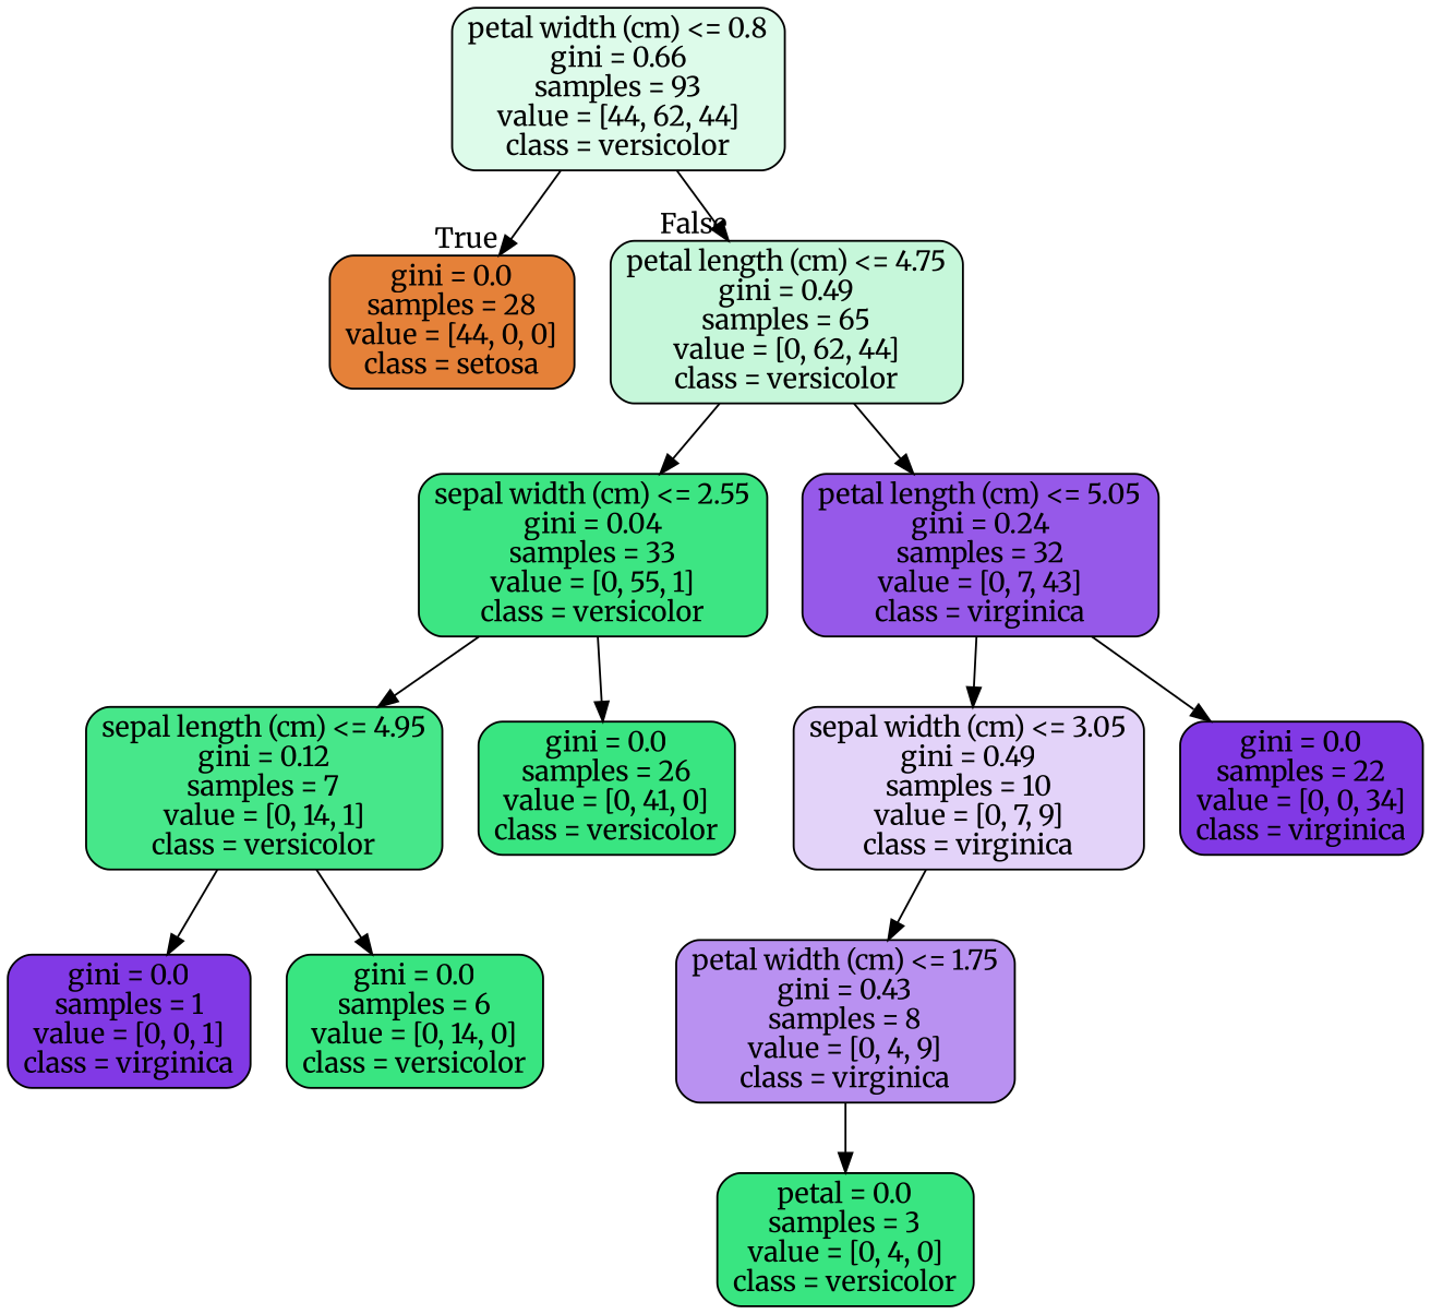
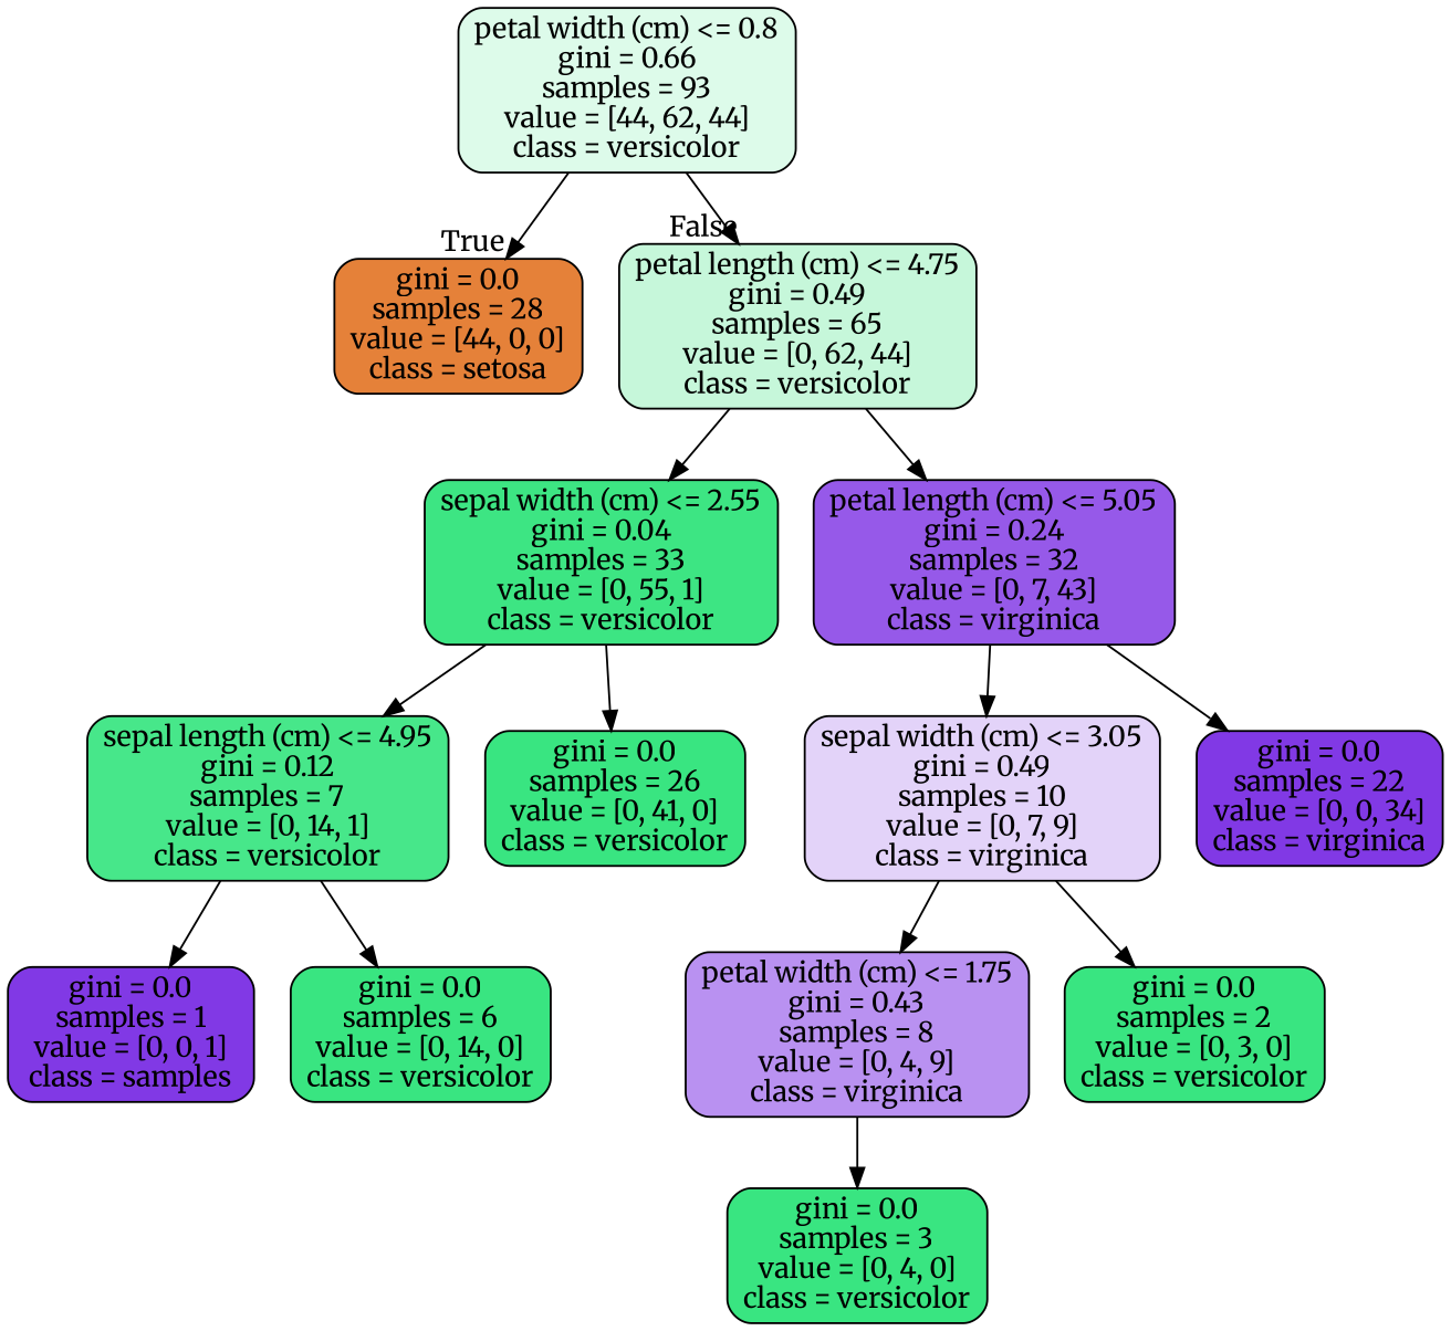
  digraph {
    fontname=Merriweather
    node [color=black fillcolor="#39e581" fontname=Merriweather shape=box style="filled, rounded"]
    edge [fontname=Merriweather]
    n1 [fillcolor="#ddfbea" label="petal width (cm) <= 0.8\ngini = 0.66\nsamples = 93\nvalue = [44, 62, 44]\nclass = versicolor"]
    n2 [fillcolor="#e58139" label="gini = 0.0\nsamples = 28\nvalue = [44, 0, 0]\nclass = setosa"]
    n3 [fillcolor="#c6f7da" label="petal length (cm) <= 4.75\ngini = 0.49\nsamples = 65\nvalue = [0, 62, 44]\nclass = versicolor"]
    n4 [fillcolor="#3de583" label="sepal width (cm) <= 2.55\ngini = 0.04\nsamples = 33\nvalue = [0, 55, 1]\nclass = versicolor"]
    n5 [fillcolor="#9659e9" label="petal length (cm) <= 5.05\ngini = 0.24\nsamples = 32\nvalue = [0, 7, 43]\nclass = virginica"]
    n6 [fillcolor="#47e78a" label="sepal length (cm) <= 4.95\ngini = 0.12\nsamples = 7\nvalue = [0, 14, 1]\nclass = versicolor"]
    n7 [label="gini = 0.0\nsamples = 26\nvalue = [0, 41, 0]\nclass = versicolor"]
    n8 [fillcolor="#e3d3f9" label="sepal width (cm) <= 3.05\ngini = 0.49\nsamples = 10\nvalue = [0, 7, 9]\nclass = virginica"]
    n9 [fillcolor="#8139e5" label="gini = 0.0\nsamples = 22\nvalue = [0, 0, 34]\nclass = virginica"]
-   n10 [fillcolor="#8139e5" label="gini = 0.0\nsamples = 1\nvalue = [0, 0, 1]\nclass = virginica"]
+   n10 [fillcolor="#8139e5" label="gini = 0.0\nsamples = 1\nvalue = [0, 0, 1]\nclass = samples"]
    n11 [label="gini = 0.0\nsamples = 6\nvalue = [0, 14, 0]\nclass = versicolor"]
    n12 [fillcolor="#b991f1" label="petal width (cm) <= 1.75\ngini = 0.43\nsamples = 8\nvalue = [0, 4, 9]\nclass = virginica"]
-   n14 [label="petal = 0.0\nsamples = 3\nvalue = [0, 4, 0]\nclass = versicolor"]
+   n13 [label="gini = 0.0\nsamples = 2\nvalue = [0, 3, 0]\nclass = versicolor"]
+   n14 [label="gini = 0.0\nsamples = 3\nvalue = [0, 4, 0]\nclass = versicolor"]
    n1 -> n2 [headlabel=True labelangle=45 labeldistance=2.5]
    n1 -> n3 [headlabel=False labelangle=-45 labeldistance=2.5]
    n3 -> n4
    n3 -> n5
    n4 -> n6
    n4 -> n7
    n5 -> n8
    n5 -> n9
    n6 -> n10
    n6 -> n11
    n8 -> n12
+   n8 -> n13
    n12 -> n14
  }
